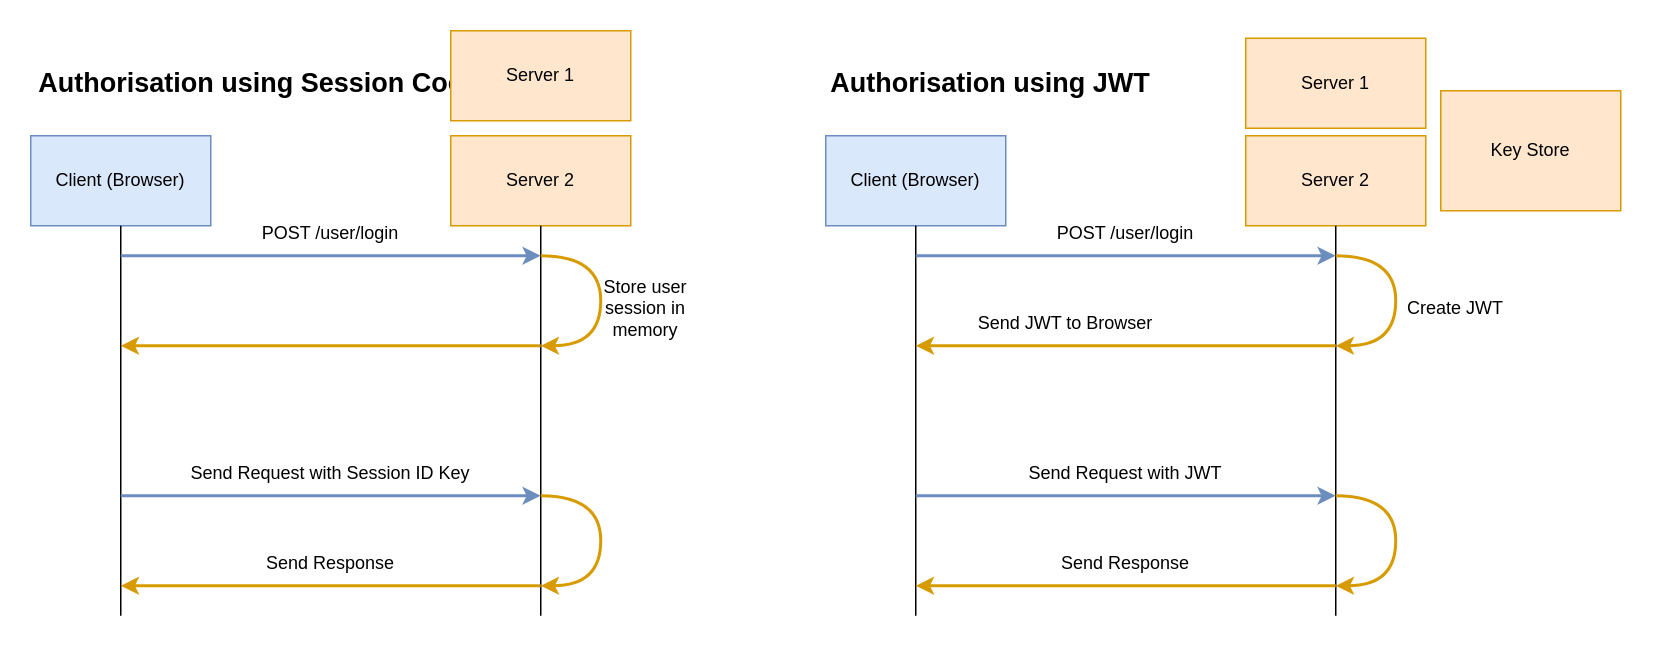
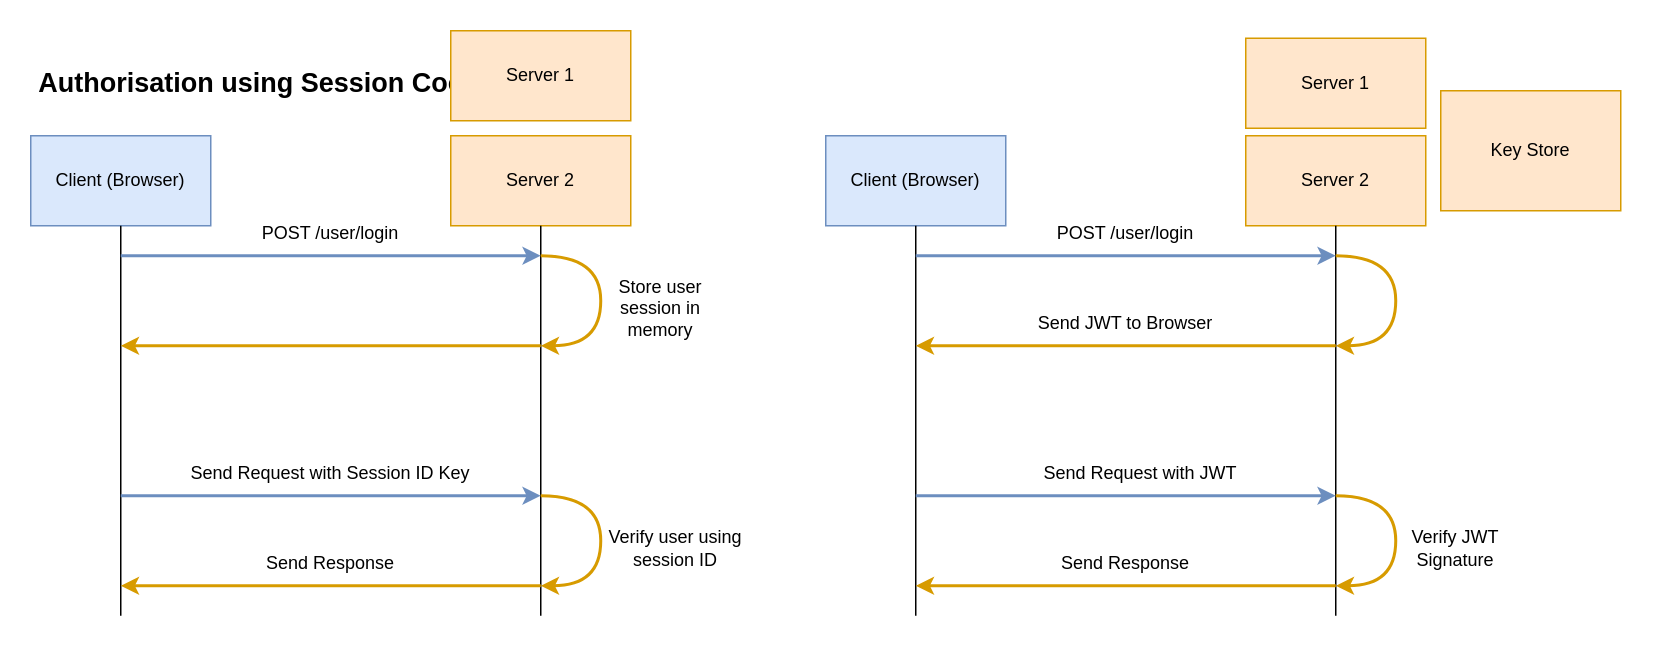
  <mxCell id="0" />
  <mxCell id="1" parent="0" />
  <mxCell id="2" value="Client (Browser)" style="rounded=0;whiteSpace=wrap;html=1;fillColor=#dae8fc;strokeColor=#6c8ebf;" parent="1" vertex="1"><mxGeometry x="20" y="90" width="120" height="60" as="geometry" /></mxCell>
  <mxCell id="3" value="Server 2" style="rounded=0;whiteSpace=wrap;html=1;fillColor=#ffe6cc;strokeColor=#d79b00;" parent="1" vertex="1"><mxGeometry x="300" y="90" width="120" height="60" as="geometry" /></mxCell>
  <mxCell id="4" value="" style="endArrow=none;html=1;rounded=0;entryX=0.5;entryY=1;entryDx=0;entryDy=0;" parent="1" target="2" edge="1"><mxGeometry width="50" height="50" relative="1" as="geometry"><mxPoint x="80" y="410" as="sourcePoint" /><mxPoint x="350" y="340" as="targetPoint" /></mxGeometry></mxCell>
  <mxCell id="5" value="" style="endArrow=none;html=1;rounded=0;entryX=0.5;entryY=1;entryDx=0;entryDy=0;" parent="1" target="3" edge="1"><mxGeometry width="50" height="50" relative="1" as="geometry"><mxPoint x="360" y="410" as="sourcePoint" /><mxPoint x="180" y="340" as="targetPoint" /></mxGeometry></mxCell>
  <mxCell id="6" value="" style="endArrow=classic;html=1;rounded=0;fillColor=#dae8fc;strokeColor=#6c8ebf;strokeWidth=2;" parent="1" edge="1"><mxGeometry width="50" height="50" relative="1" as="geometry"><mxPoint x="80" y="170" as="sourcePoint" /><mxPoint x="360" y="170" as="targetPoint" /></mxGeometry></mxCell>
  <mxCell id="7" value="" style="curved=1;endArrow=classic;html=1;rounded=0;strokeWidth=2;fillColor=#ffe6cc;strokeColor=#d79b00;" parent="1" edge="1"><mxGeometry width="50" height="50" relative="1" as="geometry"><mxPoint x="360" y="170" as="sourcePoint" /><mxPoint x="360" y="230" as="targetPoint" /><Array as="points"><mxPoint x="400" y="170" /><mxPoint x="400" y="230" /></Array></mxGeometry></mxCell>
  <mxCell id="8" value="POST /user/login" style="text;html=1;strokeColor=none;fillColor=none;align=center;verticalAlign=middle;whiteSpace=wrap;rounded=0;" parent="1" vertex="1"><mxGeometry x="150" y="140" width="140" height="30" as="geometry" /></mxCell>
  <mxCell id="9" value="" style="endArrow=classic;html=1;rounded=0;strokeWidth=2;fillColor=#ffe6cc;strokeColor=#d79b00;" parent="1" edge="1"><mxGeometry width="50" height="50" relative="1" as="geometry"><mxPoint x="360" y="230" as="sourcePoint" /><mxPoint x="80" y="230" as="targetPoint" /></mxGeometry></mxCell>
  <mxCell id="10" value="" style="endArrow=classic;html=1;rounded=0;strokeWidth=2;fillColor=#dae8fc;strokeColor=#6c8ebf;" parent="1" edge="1"><mxGeometry width="50" height="50" relative="1" as="geometry"><mxPoint x="80" y="330" as="sourcePoint" /><mxPoint x="360" y="330" as="targetPoint" /></mxGeometry></mxCell>
  <mxCell id="11" value="Send Request with Session ID Key" style="text;html=1;strokeColor=none;fillColor=none;align=center;verticalAlign=middle;whiteSpace=wrap;rounded=0;" parent="1" vertex="1"><mxGeometry x="115" y="300" width="210" height="30" as="geometry" /></mxCell>
  <mxCell id="12" value="" style="endArrow=classic;html=1;rounded=0;strokeWidth=2;fillColor=#ffe6cc;strokeColor=#d79b00;" parent="1" edge="1"><mxGeometry width="50" height="50" relative="1" as="geometry"><mxPoint x="360" y="390" as="sourcePoint" /><mxPoint x="80" y="390" as="targetPoint" /></mxGeometry></mxCell>
  <mxCell id="13" value="" style="curved=1;endArrow=classic;html=1;rounded=0;strokeWidth=2;fillColor=#ffe6cc;strokeColor=#d79b00;" parent="1" edge="1"><mxGeometry width="50" height="50" relative="1" as="geometry"><mxPoint x="360" y="330" as="sourcePoint" /><mxPoint x="360" y="390" as="targetPoint" /><Array as="points"><mxPoint x="400" y="330" /><mxPoint x="400" y="390" /></Array></mxGeometry></mxCell>
- <mxCell id="14" value="Store user session in memory" style="text;html=1;strokeColor=none;fillColor=none;align=center;verticalAlign=middle;whiteSpace=wrap;rounded=0;" parent="1" vertex="1"><mxGeometry x="380" y="180" width="100" height="50" as="geometry" /></mxCell>
+ <mxCell id="14" value="Store user session in memory" style="text;html=1;strokeColor=none;fillColor=none;align=center;verticalAlign=middle;whiteSpace=wrap;rounded=0;" parent="1" vertex="1"><mxGeometry x="390" y="180" width="100" height="50" as="geometry" /></mxCell>
+ <mxCell id="15" value="Verify user using session ID" style="text;html=1;strokeColor=none;fillColor=none;align=center;verticalAlign=middle;whiteSpace=wrap;rounded=0;" parent="1" vertex="1"><mxGeometry x="400" y="340" width="100" height="50" as="geometry" /></mxCell>
  <mxCell id="16" value="Send Response" style="text;html=1;strokeColor=none;fillColor=none;align=center;verticalAlign=middle;whiteSpace=wrap;rounded=0;" parent="1" vertex="1"><mxGeometry x="170" y="360" width="100" height="30" as="geometry" /></mxCell>
  <mxCell id="17" value="Client (Browser)" style="rounded=0;whiteSpace=wrap;html=1;fillColor=#dae8fc;strokeColor=#6c8ebf;" vertex="1" parent="1"><mxGeometry x="550" y="90" width="120" height="60" as="geometry" /></mxCell>
  <mxCell id="18" value="Server 2" style="rounded=0;whiteSpace=wrap;html=1;fillColor=#ffe6cc;strokeColor=#d79b00;" vertex="1" parent="1"><mxGeometry x="830" y="90" width="120" height="60" as="geometry" /></mxCell>
  <mxCell id="19" value="" style="endArrow=none;html=1;rounded=0;entryX=0.5;entryY=1;entryDx=0;entryDy=0;" edge="1" parent="1" target="17"><mxGeometry width="50" height="50" relative="1" as="geometry"><mxPoint x="610" y="410" as="sourcePoint" /><mxPoint x="880" y="340" as="targetPoint" /></mxGeometry></mxCell>
  <mxCell id="20" value="" style="endArrow=none;html=1;rounded=0;entryX=0.5;entryY=1;entryDx=0;entryDy=0;" edge="1" parent="1" target="18"><mxGeometry width="50" height="50" relative="1" as="geometry"><mxPoint x="890" y="410" as="sourcePoint" /><mxPoint x="710" y="340" as="targetPoint" /></mxGeometry></mxCell>
  <mxCell id="21" value="" style="endArrow=classic;html=1;rounded=0;fillColor=#dae8fc;strokeColor=#6c8ebf;strokeWidth=2;" edge="1" parent="1"><mxGeometry width="50" height="50" relative="1" as="geometry"><mxPoint x="610" y="170" as="sourcePoint" /><mxPoint x="890" y="170" as="targetPoint" /></mxGeometry></mxCell>
  <mxCell id="22" value="" style="curved=1;endArrow=classic;html=1;rounded=0;strokeWidth=2;fillColor=#ffe6cc;strokeColor=#d79b00;" edge="1" parent="1"><mxGeometry width="50" height="50" relative="1" as="geometry"><mxPoint x="890" y="170" as="sourcePoint" /><mxPoint x="890" y="230" as="targetPoint" /><Array as="points"><mxPoint x="930" y="170" /><mxPoint x="930" y="230" /></Array></mxGeometry></mxCell>
  <mxCell id="23" value="POST /user/login" style="text;html=1;strokeColor=none;fillColor=none;align=center;verticalAlign=middle;whiteSpace=wrap;rounded=0;" vertex="1" parent="1"><mxGeometry x="680" y="140" width="140" height="30" as="geometry" /></mxCell>
  <mxCell id="24" value="" style="endArrow=classic;html=1;rounded=0;strokeWidth=2;fillColor=#ffe6cc;strokeColor=#d79b00;" edge="1" parent="1"><mxGeometry width="50" height="50" relative="1" as="geometry"><mxPoint x="890" y="230" as="sourcePoint" /><mxPoint x="610" y="230" as="targetPoint" /></mxGeometry></mxCell>
- <mxCell id="25" value="Send JWT to Browser" style="text;html=1;strokeColor=none;fillColor=none;align=center;verticalAlign=middle;whiteSpace=wrap;rounded=0;" vertex="1" parent="1"><mxGeometry x="635" y="200" width="150" height="30" as="geometry" /></mxCell>
+ <mxCell id="25" value="Send JWT to Browser" style="text;html=1;strokeColor=none;fillColor=none;align=center;verticalAlign=middle;whiteSpace=wrap;rounded=0;" vertex="1" parent="1"><mxGeometry x="675" y="200" width="150" height="30" as="geometry" /></mxCell>
  <mxCell id="26" value="" style="endArrow=classic;html=1;rounded=0;strokeWidth=2;fillColor=#dae8fc;strokeColor=#6c8ebf;" edge="1" parent="1"><mxGeometry width="50" height="50" relative="1" as="geometry"><mxPoint x="610" y="330" as="sourcePoint" /><mxPoint x="890" y="330" as="targetPoint" /></mxGeometry></mxCell>
- <mxCell id="27" value="Send Request with JWT" style="text;html=1;strokeColor=none;fillColor=none;align=center;verticalAlign=middle;whiteSpace=wrap;rounded=0;" vertex="1" parent="1"><mxGeometry x="645" y="300" width="210" height="30" as="geometry" /></mxCell>
+ <mxCell id="27" value="Send Request with JWT" style="text;html=1;strokeColor=none;fillColor=none;align=center;verticalAlign=middle;whiteSpace=wrap;rounded=0;" vertex="1" parent="1"><mxGeometry x="655" y="300" width="210" height="30" as="geometry" /></mxCell>
  <mxCell id="28" value="" style="endArrow=classic;html=1;rounded=0;strokeWidth=2;fillColor=#ffe6cc;strokeColor=#d79b00;" edge="1" parent="1"><mxGeometry width="50" height="50" relative="1" as="geometry"><mxPoint x="890" y="390" as="sourcePoint" /><mxPoint x="610" y="390" as="targetPoint" /></mxGeometry></mxCell>
  <mxCell id="29" value="" style="curved=1;endArrow=classic;html=1;rounded=0;strokeWidth=2;fillColor=#ffe6cc;strokeColor=#d79b00;" edge="1" parent="1"><mxGeometry width="50" height="50" relative="1" as="geometry"><mxPoint x="890" y="330" as="sourcePoint" /><mxPoint x="890" y="390" as="targetPoint" /><Array as="points"><mxPoint x="930" y="330" /><mxPoint x="930" y="390" /></Array></mxGeometry></mxCell>
- <mxCell id="30" value="Create JWT" style="text;html=1;strokeColor=none;fillColor=none;align=center;verticalAlign=middle;whiteSpace=wrap;rounded=0;" vertex="1" parent="1"><mxGeometry x="920" y="180" width="100" height="50" as="geometry" /></mxCell>
+ <mxCell id="31" value="Verify JWT Signature" style="text;html=1;strokeColor=none;fillColor=none;align=center;verticalAlign=middle;whiteSpace=wrap;rounded=0;" vertex="1" parent="1"><mxGeometry x="920" y="340" width="100" height="50" as="geometry" /></mxCell>
  <mxCell id="32" value="Send Response" style="text;html=1;strokeColor=none;fillColor=none;align=center;verticalAlign=middle;whiteSpace=wrap;rounded=0;" vertex="1" parent="1"><mxGeometry x="700" y="360" width="100" height="30" as="geometry" /></mxCell>
  <mxCell id="33" value="&lt;b&gt;&lt;font style=&quot;font-size: 18px&quot;&gt;Authorisation using Session Cookie&lt;/font&gt;&lt;/b&gt;" style="text;html=1;strokeColor=none;fillColor=none;align=center;verticalAlign=middle;whiteSpace=wrap;rounded=0;" vertex="1" parent="1"><mxGeometry x="20" y="40" width="320" height="30" as="geometry" /></mxCell>
- <mxCell id="34" value="&lt;b&gt;&lt;font style=&quot;font-size: 18px&quot;&gt;Authorisation using JWT&lt;/font&gt;&lt;/b&gt;" style="text;html=1;strokeColor=none;fillColor=none;align=center;verticalAlign=middle;whiteSpace=wrap;rounded=0;" vertex="1" parent="1"><mxGeometry x="550" y="40" width="220" height="30" as="geometry" /></mxCell>
  <mxCell id="35" value="Server 1" style="rounded=0;whiteSpace=wrap;html=1;fillColor=#ffe6cc;strokeColor=#d79b00;" vertex="1" parent="1"><mxGeometry x="830" y="25" width="120" height="60" as="geometry" /></mxCell>
  <mxCell id="36" value="Server 1" style="rounded=0;whiteSpace=wrap;html=1;fillColor=#ffe6cc;strokeColor=#d79b00;" vertex="1" parent="1"><mxGeometry x="300" y="20" width="120" height="60" as="geometry" /></mxCell>
  <mxCell id="37" value="Key Store" style="rounded=0;whiteSpace=wrap;html=1;fillColor=#ffe6cc;strokeColor=#d79b00;" vertex="1" parent="1"><mxGeometry x="960" y="60" width="120" height="80" as="geometry" /></mxCell>
